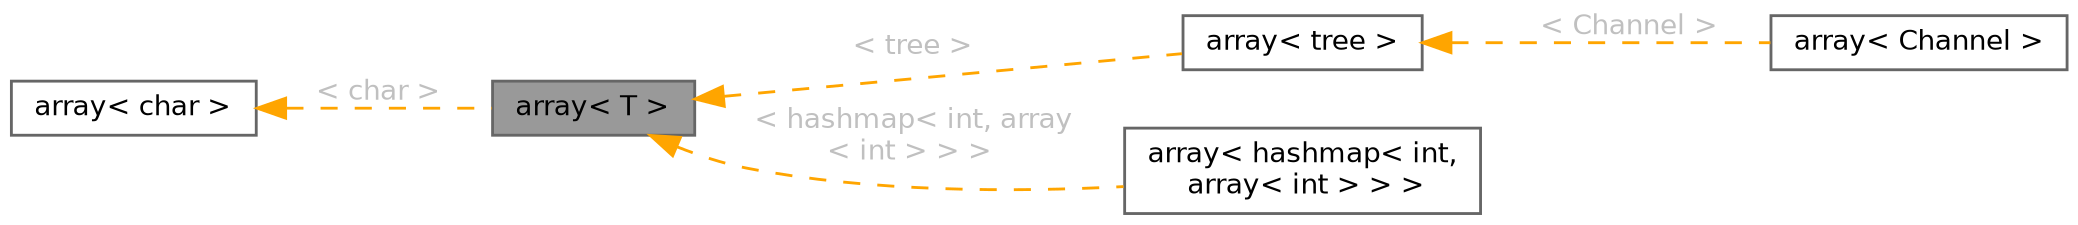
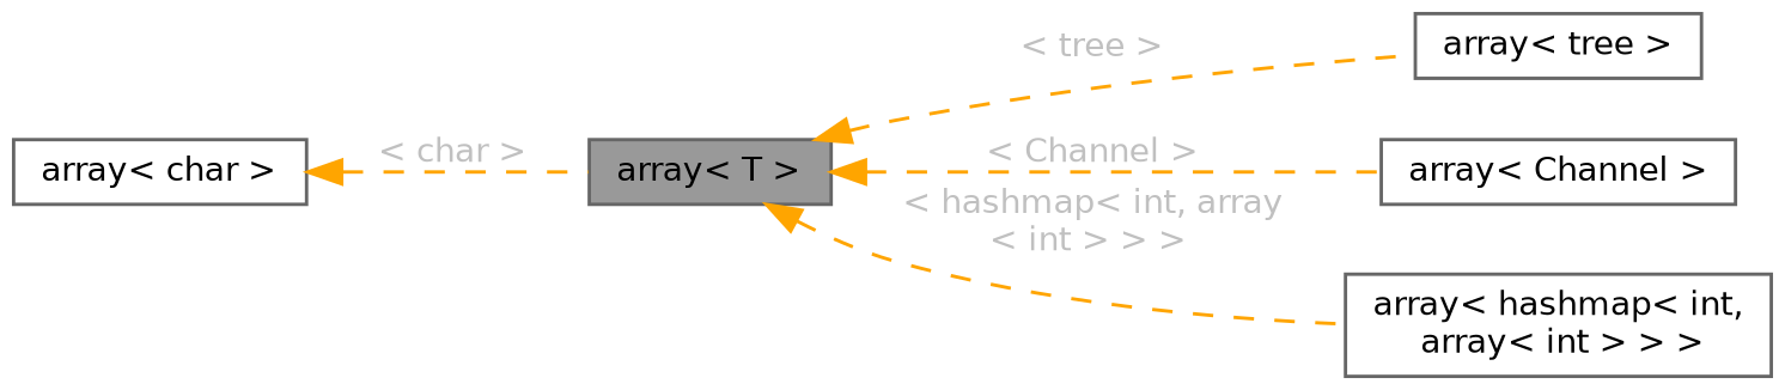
  digraph {
    rankdir=LR
    node [color=gray40 fillcolor=white fontname=Helvetica fontsize=10 shape=box style=filled]
    edge [color=orange dir=back fontcolor=grey fontname=Helvetica fontsize=10 labelfontname=Helvetica labelfontsize=10 style=dashed]
    n1 [fillcolor=grey60 fontcolor=black height=0.2 label="array\< T \>" width=0.4]
    n2 [height=0.2 label="array\< tree \>" width=0.4]
    n3 [height=0.2 label="array\< Channel \>" width=0.4]
    n4 [height=0.2 label="array\< hashmap\< int,\l array\< int \> \> \>" width=0.4]
    n5 [height=0.2 label="array\< char \>" width=0.4]
    n1 -> n2 [label=" \< tree \>"]
-   n2 -> n3 [label=" \< Channel \>"]
+   n1 -> n3 [label=" \< Channel \>"]
    n1 -> n4 [label=" \< hashmap\< int, array\l\< int \> \> \>"]
    n5 -> n1 [label=" \< char \>"]
  }
